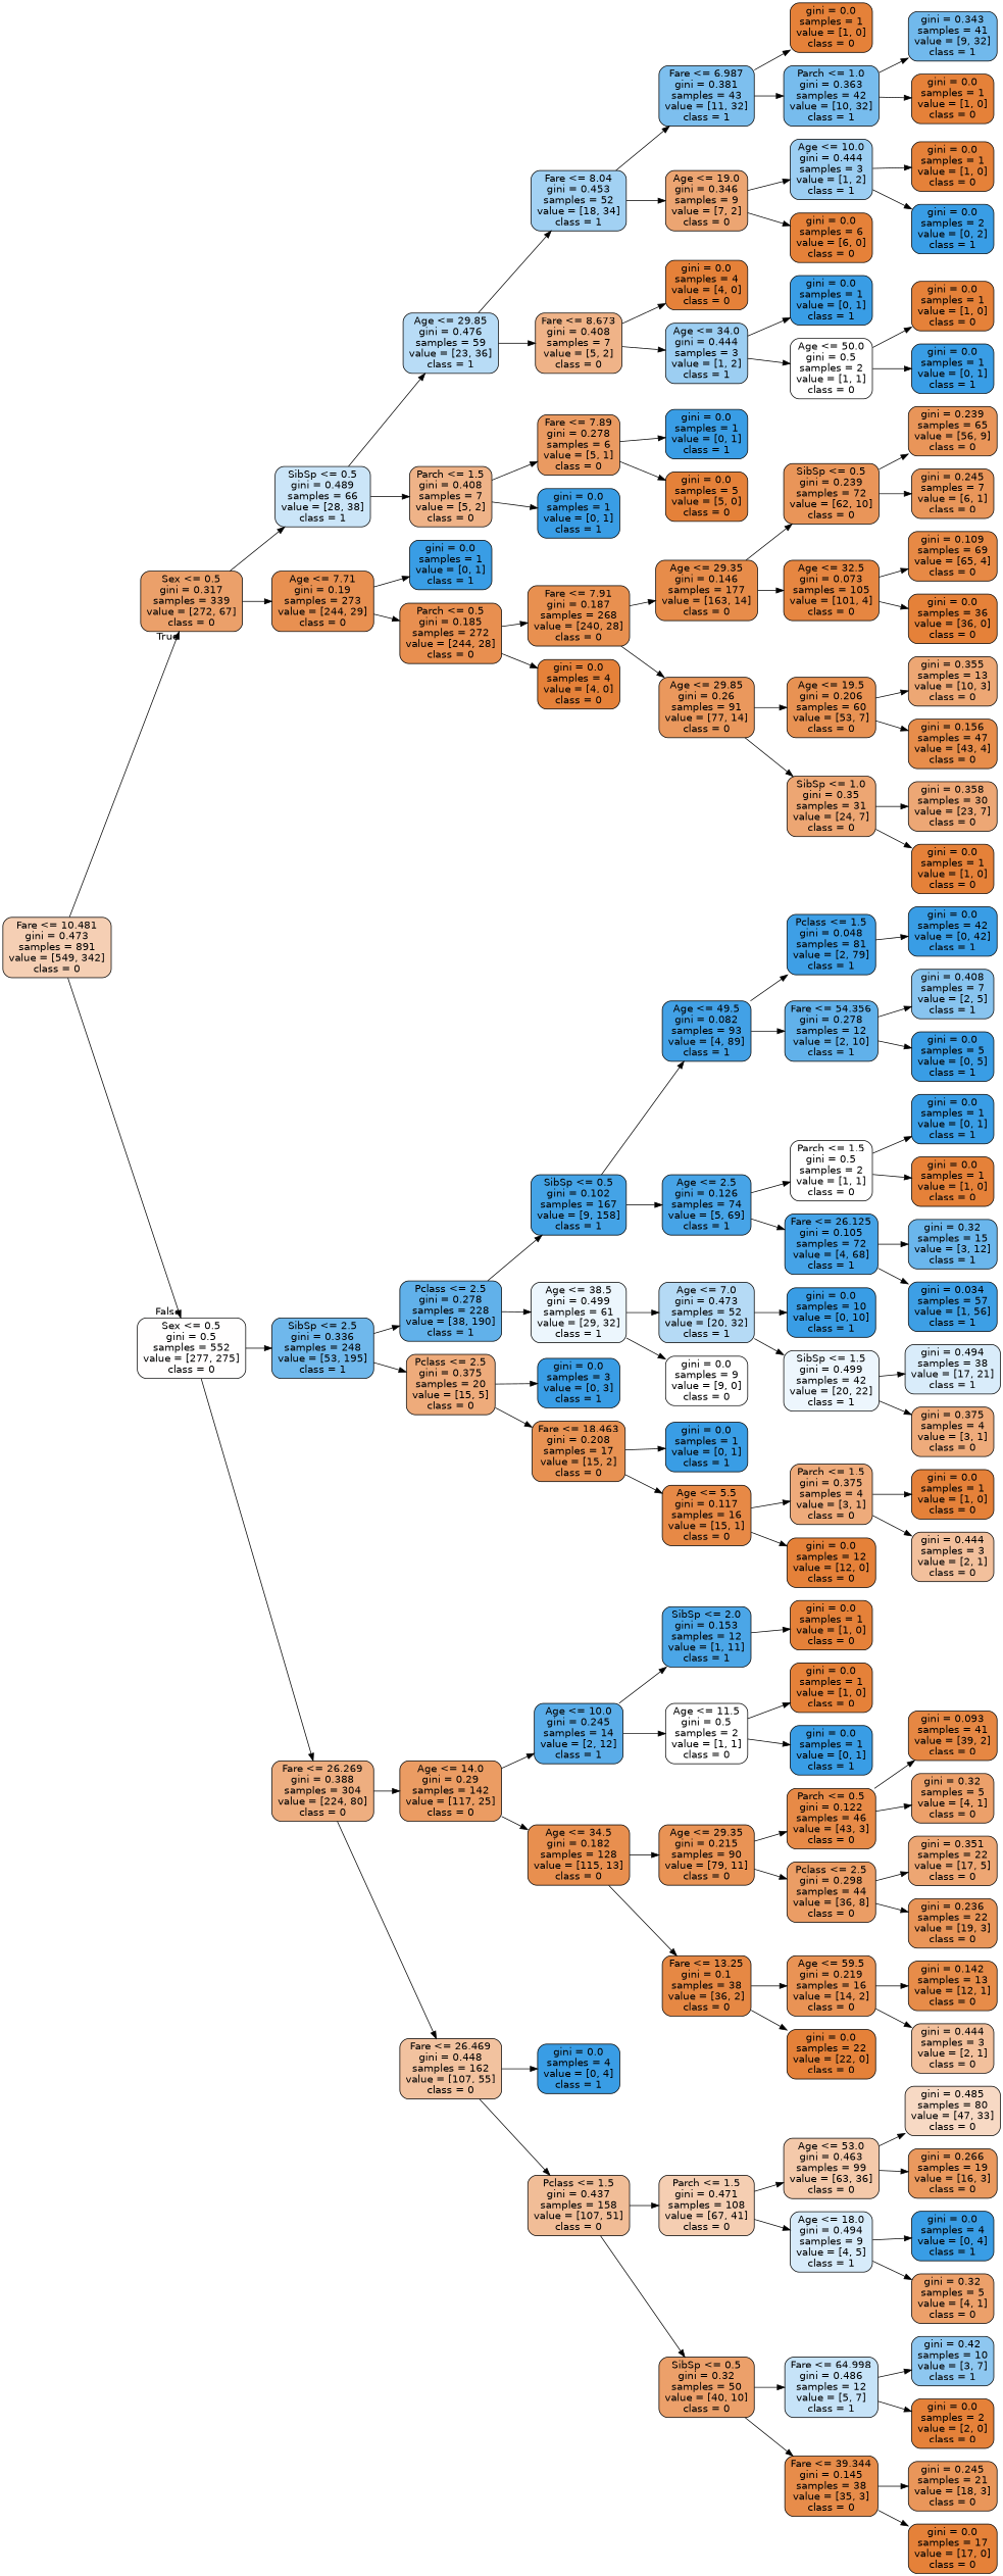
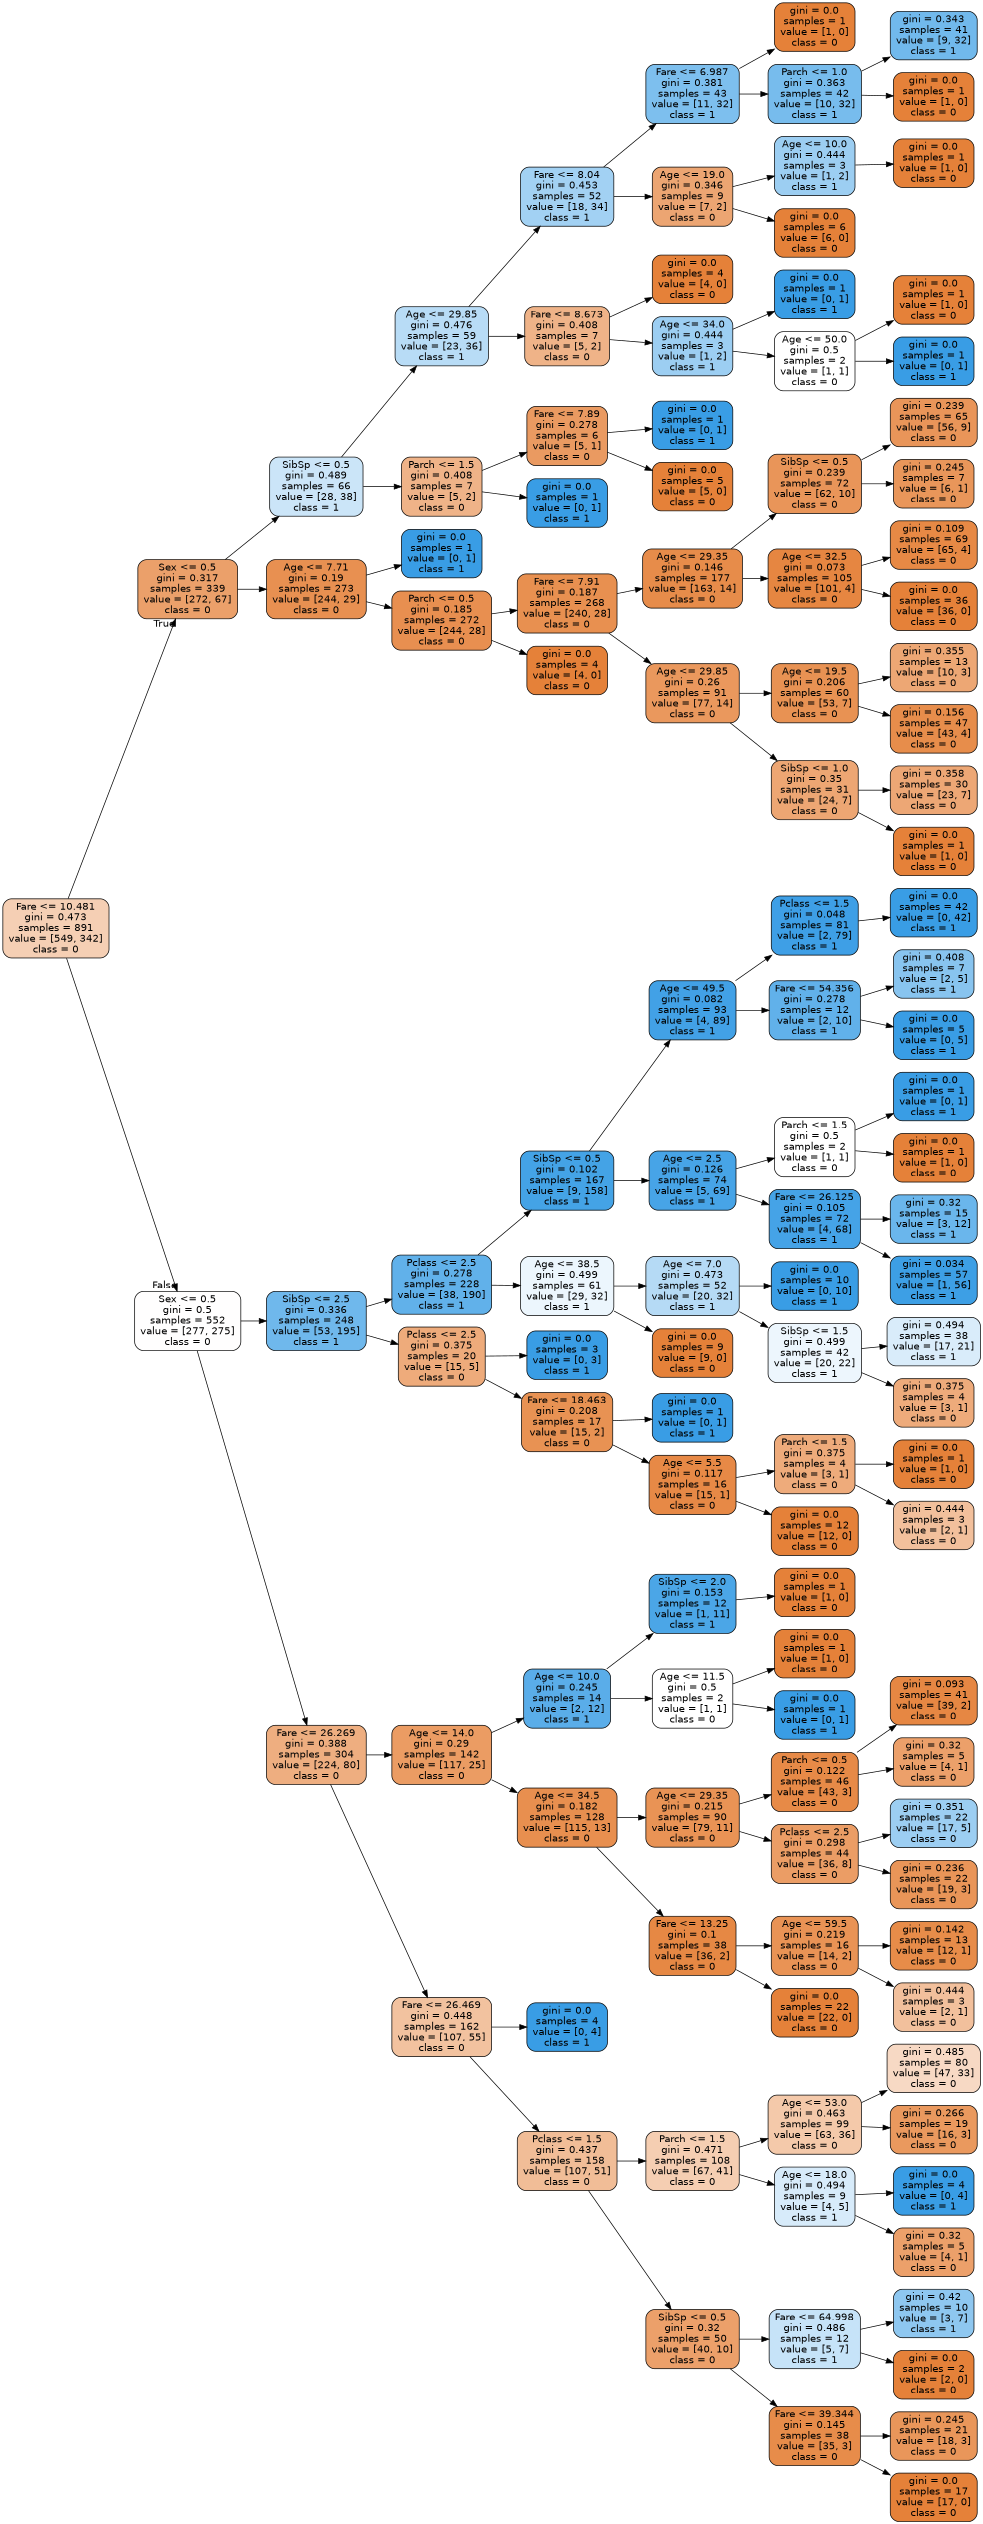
  digraph {
    rankdir=LR
    node [color=black fillcolor="#e58139" fontname=helvetica shape=box style="filled, rounded"]
    edge [fontname=helvetica]
    n1 [fillcolor="#f5cfb4" label="Fare <= 10.481\ngini = 0.473\nsamples = 891\nvalue = [549, 342]\nclass = 0"]
    n2 [fillcolor="#eba06a" label="Sex <= 0.5\ngini = 0.317\nsamples = 339\nvalue = [272, 67]\nclass = 0"]
    n3 [fillcolor="#fffefe" label="Sex <= 0.5\ngini = 0.5\nsamples = 552\nvalue = [277, 275]\nclass = 0"]
    n4 [fillcolor="#cbe5f8" label="SibSp <= 0.5\ngini = 0.489\nsamples = 66\nvalue = [28, 38]\nclass = 1"]
    n5 [fillcolor="#e89051" label="Age <= 7.71\ngini = 0.19\nsamples = 273\nvalue = [244, 29]\nclass = 0"]
    n6 [fillcolor="#6fb8ec" label="SibSp <= 2.5\ngini = 0.336\nsamples = 248\nvalue = [53, 195]\nclass = 1"]
    n7 [fillcolor="#eeae80" label="Fare <= 26.269\ngini = 0.388\nsamples = 304\nvalue = [224, 80]\nclass = 0"]
    n8 [fillcolor="#b8dcf6" label="Age <= 29.85\ngini = 0.476\nsamples = 59\nvalue = [23, 36]\nclass = 1"]
    n9 [fillcolor="#efb388" label="Parch <= 1.5\ngini = 0.408\nsamples = 7\nvalue = [5, 2]\nclass = 0"]
    n10 [fillcolor="#399de5" label="gini = 0.0\nsamples = 1\nvalue = [0, 1]\nclass = 1"]
    n11 [fillcolor="#e88f50" label="Parch <= 0.5\ngini = 0.185\nsamples = 272\nvalue = [244, 28]\nclass = 0"]
    n12 [fillcolor="#a2d1f3" label="Fare <= 8.04\ngini = 0.453\nsamples = 52\nvalue = [18, 34]\nclass = 1"]
    n13 [fillcolor="#efb388" label="Fare <= 8.673\ngini = 0.408\nsamples = 7\nvalue = [5, 2]\nclass = 0"]
    n14 [fillcolor="#ea9a61" label="Fare <= 7.89\ngini = 0.278\nsamples = 6\nvalue = [5, 1]\nclass = 0"]
    n15 [fillcolor="#399de5" label="gini = 0.0\nsamples = 1\nvalue = [0, 1]\nclass = 1"]
    n16 [fillcolor="#7dbfee" label="Fare <= 6.987\ngini = 0.381\nsamples = 43\nvalue = [11, 32]\nclass = 1"]
    n17 [fillcolor="#eca572" label="Age <= 19.0\ngini = 0.346\nsamples = 9\nvalue = [7, 2]\nclass = 0"]
    n18 [label="gini = 0.0\nsamples = 4\nvalue = [4, 0]\nclass = 0"]
    n19 [fillcolor="#9ccef2" label="Age <= 34.0\ngini = 0.444\nsamples = 3\nvalue = [1, 2]\nclass = 1"]
    n20 [label="gini = 0.0\nsamples = 1\nvalue = [1, 0]\nclass = 0"]
    n21 [fillcolor="#77bced" label="Parch <= 1.0\ngini = 0.363\nsamples = 42\nvalue = [10, 32]\nclass = 1"]
    n22 [fillcolor="#9ccef2" label="Age <= 10.0\ngini = 0.444\nsamples = 3\nvalue = [1, 2]\nclass = 1"]
    n23 [label="gini = 0.0\nsamples = 6\nvalue = [6, 0]\nclass = 0"]
    n24 [fillcolor="#71b9ec" label="gini = 0.343\nsamples = 41\nvalue = [9, 32]\nclass = 1"]
    n25 [label="gini = 0.0\nsamples = 1\nvalue = [1, 0]\nclass = 0"]
    n26 [label="gini = 0.0\nsamples = 1\nvalue = [1, 0]\nclass = 0"]
-   n27 [fillcolor="#399de5" label="gini = 0.0\nsamples = 2\nvalue = [0, 2]\nclass = 1"]
    n28 [fillcolor="#399de5" label="gini = 0.0\nsamples = 1\nvalue = [0, 1]\nclass = 1"]
    n29 [fillcolor="#ffffff" label="Age <= 50.0\ngini = 0.5\nsamples = 2\nvalue = [1, 1]\nclass = 0"]
    n30 [label="gini = 0.0\nsamples = 1\nvalue = [1, 0]\nclass = 0"]
    n31 [fillcolor="#399de5" label="gini = 0.0\nsamples = 1\nvalue = [0, 1]\nclass = 1"]
    n32 [fillcolor="#399de5" label="gini = 0.0\nsamples = 1\nvalue = [0, 1]\nclass = 1"]
    n33 [label="gini = 0.0\nsamples = 5\nvalue = [5, 0]\nclass = 0"]
    n34 [fillcolor="#e89050" label="Fare <= 7.91\ngini = 0.187\nsamples = 268\nvalue = [240, 28]\nclass = 0"]
    n35 [label="gini = 0.0\nsamples = 4\nvalue = [4, 0]\nclass = 0"]
    n36 [fillcolor="#e78c4a" label="Age <= 29.35\ngini = 0.146\nsamples = 177\nvalue = [163, 14]\nclass = 0"]
    n37 [fillcolor="#ea985d" label="Age <= 29.85\ngini = 0.26\nsamples = 91\nvalue = [77, 14]\nclass = 0"]
    n38 [fillcolor="#e99559" label="SibSp <= 0.5\ngini = 0.239\nsamples = 72\nvalue = [62, 10]\nclass = 0"]
    n39 [fillcolor="#e68641" label="Age <= 32.5\ngini = 0.073\nsamples = 105\nvalue = [101, 4]\nclass = 0"]
    n40 [fillcolor="#e89253" label="Age <= 19.5\ngini = 0.206\nsamples = 60\nvalue = [53, 7]\nclass = 0"]
    n41 [fillcolor="#eda673" label="SibSp <= 1.0\ngini = 0.35\nsamples = 31\nvalue = [24, 7]\nclass = 0"]
    n42 [fillcolor="#e99559" label="gini = 0.239\nsamples = 65\nvalue = [56, 9]\nclass = 0"]
    n43 [fillcolor="#e9965a" label="gini = 0.245\nsamples = 7\nvalue = [6, 1]\nclass = 0"]
    n44 [fillcolor="#e78945" label="gini = 0.109\nsamples = 69\nvalue = [65, 4]\nclass = 0"]
    n45 [label="gini = 0.0\nsamples = 36\nvalue = [36, 0]\nclass = 0"]
    n46 [fillcolor="#eda774" label="gini = 0.355\nsamples = 13\nvalue = [10, 3]\nclass = 0"]
    n47 [fillcolor="#e78d4b" label="gini = 0.156\nsamples = 47\nvalue = [43, 4]\nclass = 0"]
    n48 [fillcolor="#eda775" label="gini = 0.358\nsamples = 30\nvalue = [23, 7]\nclass = 0"]
    n49 [label="gini = 0.0\nsamples = 1\nvalue = [1, 0]\nclass = 0"]
    n50 [fillcolor="#61b1ea" label="Pclass <= 2.5\ngini = 0.278\nsamples = 228\nvalue = [38, 190]\nclass = 1"]
    n51 [fillcolor="#eeab7b" label="Pclass <= 2.5\ngini = 0.375\nsamples = 20\nvalue = [15, 5]\nclass = 0"]
    n52 [fillcolor="#eb9c63" label="Age <= 14.0\ngini = 0.29\nsamples = 142\nvalue = [117, 25]\nclass = 0"]
    n53 [fillcolor="#f2c29f" label="Fare <= 26.469\ngini = 0.448\nsamples = 162\nvalue = [107, 55]\nclass = 0"]
    n54 [fillcolor="#44a3e6" label="SibSp <= 0.5\ngini = 0.102\nsamples = 167\nvalue = [9, 158]\nclass = 1"]
    n55 [fillcolor="#ecf6fd" label="Age <= 38.5\ngini = 0.499\nsamples = 61\nvalue = [29, 32]\nclass = 1"]
    n56 [fillcolor="#399de5" label="gini = 0.0\nsamples = 3\nvalue = [0, 3]\nclass = 1"]
    n57 [fillcolor="#e89253" label="Fare <= 18.463\ngini = 0.208\nsamples = 17\nvalue = [15, 2]\nclass = 0"]
    n58 [fillcolor="#42a1e6" label="Age <= 49.5\ngini = 0.082\nsamples = 93\nvalue = [4, 89]\nclass = 1"]
    n59 [fillcolor="#47a4e7" label="Age <= 2.5\ngini = 0.126\nsamples = 74\nvalue = [5, 69]\nclass = 1"]
    n60 [fillcolor="#b5daf5" label="Age <= 7.0\ngini = 0.473\nsamples = 52\nvalue = [20, 32]\nclass = 1"]
-   n61 [fillcolor="#ffffff" label="gini = 0.0\nsamples = 9\nvalue = [9, 0]\nclass = 0"]
+   n61 [label="gini = 0.0\nsamples = 9\nvalue = [9, 0]\nclass = 0"]
    n62 [fillcolor="#3e9fe6" label="Pclass <= 1.5\ngini = 0.048\nsamples = 81\nvalue = [2, 79]\nclass = 1"]
    n63 [fillcolor="#61b1ea" label="Fare <= 54.356\ngini = 0.278\nsamples = 12\nvalue = [2, 10]\nclass = 1"]
    n64 [fillcolor="#ffffff" label="Parch <= 1.5\ngini = 0.5\nsamples = 2\nvalue = [1, 1]\nclass = 0"]
    n65 [fillcolor="#45a3e7" label="Fare <= 26.125\ngini = 0.105\nsamples = 72\nvalue = [4, 68]\nclass = 1"]
    n66 [fillcolor="#399de5" label="gini = 0.0\nsamples = 42\nvalue = [0, 42]\nclass = 1"]
    n67 [fillcolor="#88c4ef" label="gini = 0.408\nsamples = 7\nvalue = [2, 5]\nclass = 1"]
    n68 [fillcolor="#399de5" label="gini = 0.0\nsamples = 5\nvalue = [0, 5]\nclass = 1"]
    n69 [fillcolor="#399de5" label="gini = 0.0\nsamples = 1\nvalue = [0, 1]\nclass = 1"]
    n70 [label="gini = 0.0\nsamples = 1\nvalue = [1, 0]\nclass = 0"]
    n71 [fillcolor="#6ab6ec" label="gini = 0.32\nsamples = 15\nvalue = [3, 12]\nclass = 1"]
    n72 [fillcolor="#3d9fe5" label="gini = 0.034\nsamples = 57\nvalue = [1, 56]\nclass = 1"]
    n73 [fillcolor="#399de5" label="gini = 0.0\nsamples = 10\nvalue = [0, 10]\nclass = 1"]
    n74 [fillcolor="#edf6fd" label="SibSp <= 1.5\ngini = 0.499\nsamples = 42\nvalue = [20, 22]\nclass = 1"]
    n75 [fillcolor="#d9ecfa" label="gini = 0.494\nsamples = 38\nvalue = [17, 21]\nclass = 1"]
    n76 [fillcolor="#eeab7b" label="gini = 0.375\nsamples = 4\nvalue = [3, 1]\nclass = 0"]
    n77 [fillcolor="#399de5" label="gini = 0.0\nsamples = 1\nvalue = [0, 1]\nclass = 1"]
    n78 [fillcolor="#e78946" label="Age <= 5.5\ngini = 0.117\nsamples = 16\nvalue = [15, 1]\nclass = 0"]
    n79 [fillcolor="#eeab7b" label="Parch <= 1.5\ngini = 0.375\nsamples = 4\nvalue = [3, 1]\nclass = 0"]
    n80 [label="gini = 0.0\nsamples = 12\nvalue = [12, 0]\nclass = 0"]
    n81 [label="gini = 0.0\nsamples = 1\nvalue = [1, 0]\nclass = 0"]
    n82 [fillcolor="#f2c09c" label="gini = 0.444\nsamples = 3\nvalue = [2, 1]\nclass = 0"]
    n83 [fillcolor="#5aade9" label="Age <= 10.0\ngini = 0.245\nsamples = 14\nvalue = [2, 12]\nclass = 1"]
    n84 [fillcolor="#e88f4f" label="Age <= 34.5\ngini = 0.182\nsamples = 128\nvalue = [115, 13]\nclass = 0"]
    n85 [fillcolor="#399de5" label="gini = 0.0\nsamples = 4\nvalue = [0, 4]\nclass = 1"]
    n86 [fillcolor="#f1bd97" label="Pclass <= 1.5\ngini = 0.437\nsamples = 158\nvalue = [107, 51]\nclass = 0"]
    n87 [fillcolor="#4ba6e7" label="SibSp <= 2.0\ngini = 0.153\nsamples = 12\nvalue = [1, 11]\nclass = 1"]
    n88 [fillcolor="#ffffff" label="Age <= 11.5\ngini = 0.5\nsamples = 2\nvalue = [1, 1]\nclass = 0"]
    n89 [fillcolor="#e99355" label="Age <= 29.35\ngini = 0.215\nsamples = 90\nvalue = [79, 11]\nclass = 0"]
    n90 [fillcolor="#e68844" label="Fare <= 13.25\ngini = 0.1\nsamples = 38\nvalue = [36, 2]\nclass = 0"]
    n91 [label="gini = 0.0\nsamples = 1\nvalue = [1, 0]\nclass = 0"]
    n92 [label="gini = 0.0\nsamples = 1\nvalue = [1, 0]\nclass = 0"]
    n93 [fillcolor="#399de5" label="gini = 0.0\nsamples = 1\nvalue = [0, 1]\nclass = 1"]
    n94 [fillcolor="#e78a47" label="Parch <= 0.5\ngini = 0.122\nsamples = 46\nvalue = [43, 3]\nclass = 0"]
    n95 [fillcolor="#eb9d65" label="Pclass <= 2.5\ngini = 0.298\nsamples = 44\nvalue = [36, 8]\nclass = 0"]
    n96 [fillcolor="#e99355" label="Age <= 59.5\ngini = 0.219\nsamples = 16\nvalue = [14, 2]\nclass = 0"]
    n97 [label="gini = 0.0\nsamples = 22\nvalue = [22, 0]\nclass = 0"]
    n98 [fillcolor="#e68743" label="gini = 0.093\nsamples = 41\nvalue = [39, 2]\nclass = 0"]
    n99 [fillcolor="#eca06a" label="gini = 0.32\nsamples = 5\nvalue = [4, 1]\nclass = 0"]
-   n100 [fillcolor="#eda673" label="gini = 0.351\nsamples = 22\nvalue = [17, 5]\nclass = 0"]
+   n100 [fillcolor="#9ccef2" label="gini = 0.351\nsamples = 22\nvalue = [17, 5]\nclass = 0"]
    n101 [fillcolor="#e99558" label="gini = 0.236\nsamples = 22\nvalue = [19, 3]\nclass = 0"]
    n102 [fillcolor="#e78c49" label="gini = 0.142\nsamples = 13\nvalue = [12, 1]\nclass = 0"]
    n103 [fillcolor="#f2c09c" label="gini = 0.444\nsamples = 3\nvalue = [2, 1]\nclass = 0"]
    n104 [fillcolor="#f5ceb2" label="Parch <= 1.5\ngini = 0.471\nsamples = 108\nvalue = [67, 41]\nclass = 0"]
    n105 [fillcolor="#eca06a" label="SibSp <= 0.5\ngini = 0.32\nsamples = 50\nvalue = [40, 10]\nclass = 0"]
    n106 [fillcolor="#f4c9aa" label="Age <= 53.0\ngini = 0.463\nsamples = 99\nvalue = [63, 36]\nclass = 0"]
    n107 [fillcolor="#d7ebfa" label="Age <= 18.0\ngini = 0.494\nsamples = 9\nvalue = [4, 5]\nclass = 1"]
    n108 [fillcolor="#c6e3f8" label="Fare <= 64.998\ngini = 0.486\nsamples = 12\nvalue = [5, 7]\nclass = 1"]
    n109 [fillcolor="#e78c4a" label="Fare <= 39.344\ngini = 0.145\nsamples = 38\nvalue = [35, 3]\nclass = 0"]
    n110 [fillcolor="#f7d9c4" label="gini = 0.485\nsamples = 80\nvalue = [47, 33]\nclass = 0"]
    n111 [fillcolor="#ea995e" label="gini = 0.266\nsamples = 19\nvalue = [16, 3]\nclass = 0"]
    n112 [fillcolor="#399de5" label="gini = 0.0\nsamples = 4\nvalue = [0, 4]\nclass = 1"]
    n113 [fillcolor="#eca06a" label="gini = 0.32\nsamples = 5\nvalue = [4, 1]\nclass = 0"]
    n114 [fillcolor="#8ec7f0" label="gini = 0.42\nsamples = 10\nvalue = [3, 7]\nclass = 1"]
    n115 [label="gini = 0.0\nsamples = 2\nvalue = [2, 0]\nclass = 0"]
    n116 [fillcolor="#e9965a" label="gini = 0.245\nsamples = 21\nvalue = [18, 3]\nclass = 0"]
    n117 [label="gini = 0.0\nsamples = 17\nvalue = [17, 0]\nclass = 0"]
    n1 -> n2 [headlabel=True labelangle=45 labeldistance=2.5]
    n1 -> n3 [headlabel=False labelangle=-45 labeldistance=2.5]
    n2 -> n4
    n2 -> n5
    n3 -> n6
    n3 -> n7
    n4 -> n8
    n4 -> n9
    n5 -> n10
    n5 -> n11
    n6 -> n50
    n6 -> n51
    n7 -> n52
    n7 -> n53
    n8 -> n12
    n8 -> n13
    n9 -> n14
    n9 -> n15
    n11 -> n34
    n11 -> n35
    n12 -> n16
    n12 -> n17
    n13 -> n18
    n13 -> n19
    n14 -> n32
    n14 -> n33
    n16 -> n20
    n16 -> n21
    n17 -> n22
    n17 -> n23
    n19 -> n28
    n19 -> n29
    n21 -> n24
    n21 -> n25
    n22 -> n26
-   n22 -> n27
    n29 -> n30
    n29 -> n31
    n34 -> n36
    n34 -> n37
    n36 -> n38
    n36 -> n39
    n37 -> n40
    n37 -> n41
    n38 -> n42
    n38 -> n43
    n39 -> n44
    n39 -> n45
    n40 -> n46
    n40 -> n47
    n41 -> n48
    n41 -> n49
    n50 -> n54
    n50 -> n55
    n51 -> n56
    n51 -> n57
    n52 -> n83
    n52 -> n84
    n53 -> n85
    n53 -> n86
    n54 -> n58
    n54 -> n59
    n55 -> n60
    n55 -> n61
    n57 -> n77
    n57 -> n78
    n58 -> n62
    n58 -> n63
    n59 -> n64
    n59 -> n65
    n60 -> n73
    n60 -> n74
    n62 -> n66
    n63 -> n67
    n63 -> n68
    n64 -> n69
    n64 -> n70
    n65 -> n71
    n65 -> n72
    n74 -> n75
    n74 -> n76
    n78 -> n79
    n78 -> n80
    n79 -> n81
    n79 -> n82
    n83 -> n87
    n83 -> n88
    n84 -> n89
    n84 -> n90
    n86 -> n104
    n86 -> n105
    n87 -> n91
    n88 -> n92
    n88 -> n93
    n89 -> n94
    n89 -> n95
    n90 -> n96
    n90 -> n97
    n94 -> n98
    n94 -> n99
    n95 -> n100
    n95 -> n101
    n96 -> n102
    n96 -> n103
    n104 -> n106
    n104 -> n107
    n105 -> n108
    n105 -> n109
    n106 -> n110
    n106 -> n111
    n107 -> n112
    n107 -> n113
    n108 -> n114
    n108 -> n115
    n109 -> n116
    n109 -> n117
  }
